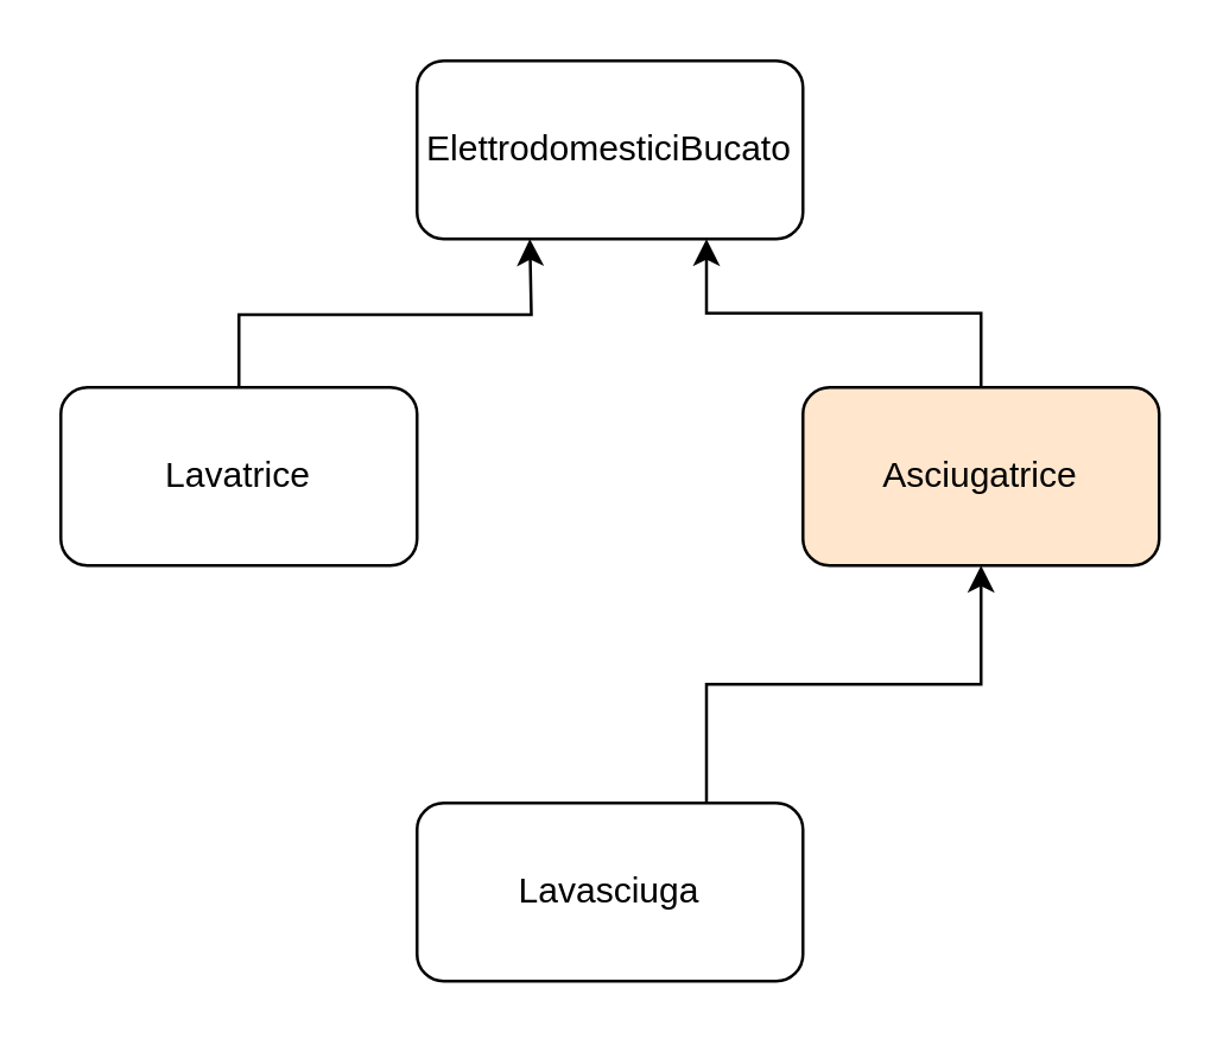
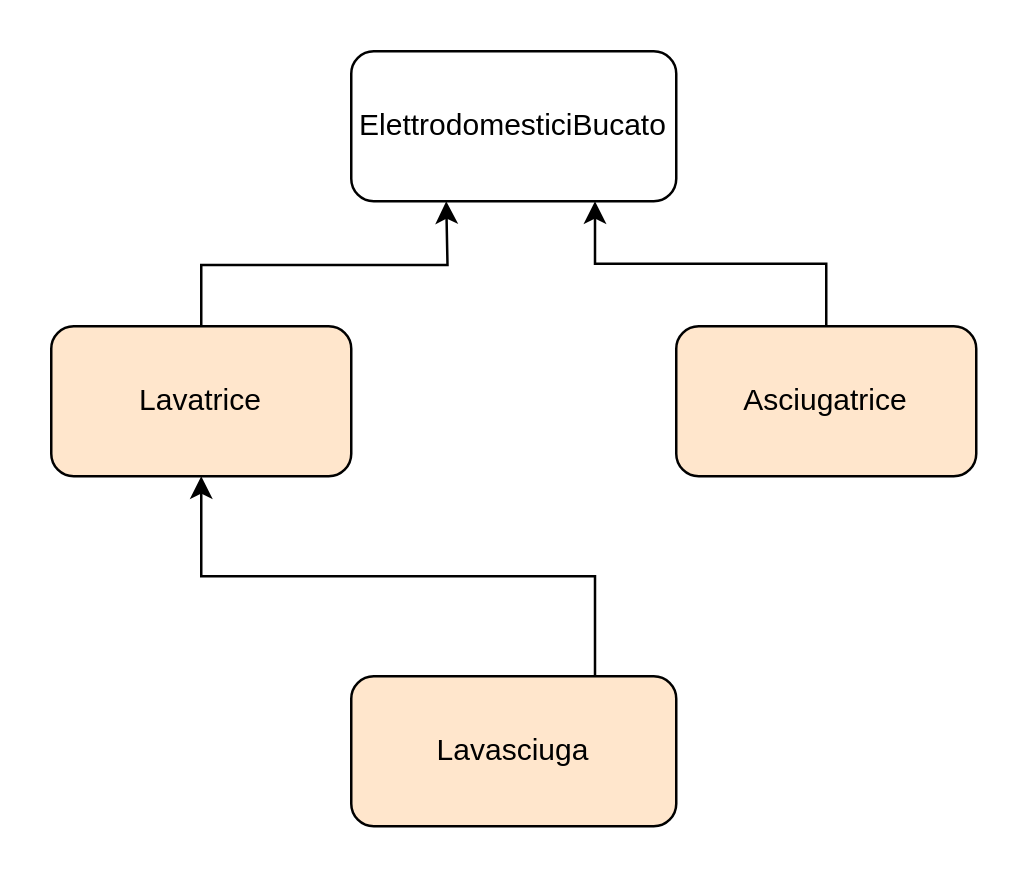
  <mxCell id="0" />
  <mxCell id="1" parent="0" />
  <mxCell id="2" value="ElettrodomesticiBucato" style="rounded=1;whiteSpace=wrap;html=1;fontSize=12;glass=0;strokeWidth=1;shadow=0;" parent="1" vertex="1"><mxGeometry x="140" y="20" width="130" height="60" as="geometry" /></mxCell>
- <mxCell id="3" value="" style="edgeStyle=orthogonalEdgeStyle;rounded=0;orthogonalLoop=1;jettySize=auto;html=1;exitX=0.75;exitY=0;exitDx=0;exitDy=0;" edge="1" parent="1" source="4" target="6"><mxGeometry relative="1" as="geometry" /></mxCell>
- <mxCell id="4" value="Lavasciuga" style="rounded=1;whiteSpace=wrap;html=1;fontSize=12;glass=0;strokeWidth=1;shadow=0;" vertex="1" parent="1"><mxGeometry x="140" y="270" width="130" height="60" as="geometry" /></mxCell>
- <mxCell id="5" value="Lavatrice" style="whiteSpace=wrap;html=1;rounded=1;glass=0;strokeWidth=1;shadow=0;" vertex="1" parent="1"><mxGeometry x="20" y="130" width="120" height="60" as="geometry" /></mxCell>
+ <mxCell id="3" value="" style="edgeStyle=orthogonalEdgeStyle;rounded=0;orthogonalLoop=1;jettySize=auto;html=1;exitX=0.75;exitY=0;exitDx=0;exitDy=0;" edge="1" parent="1" source="4" target="5"><mxGeometry relative="1" as="geometry" /></mxCell>
+ <mxCell id="4" value="Lavasciuga" style="rounded=1;whiteSpace=wrap;html=1;fontSize=12;glass=0;strokeWidth=1;shadow=0;fillColor=#ffe6cc;" vertex="1" parent="1"><mxGeometry x="140" y="270" width="130" height="60" as="geometry" /></mxCell>
+ <mxCell id="5" value="Lavatrice" style="whiteSpace=wrap;html=1;rounded=1;glass=0;strokeWidth=1;shadow=0;fillColor=#ffe6cc;" vertex="1" parent="1"><mxGeometry x="20" y="130" width="120" height="60" as="geometry" /></mxCell>
  <mxCell id="6" value="Asciugatrice" style="whiteSpace=wrap;html=1;rounded=1;glass=0;strokeWidth=1;shadow=0;fillColor=#ffe6cc;" vertex="1" parent="1"><mxGeometry x="270" y="130" width="120" height="60" as="geometry" /></mxCell>
  <mxCell id="7" value="" style="edgeStyle=orthogonalEdgeStyle;rounded=0;orthogonalLoop=1;jettySize=auto;html=1;exitX=0.5;exitY=0;exitDx=0;exitDy=0;entryX=0.75;entryY=1;entryDx=0;entryDy=0;" edge="1" parent="1" source="6" target="2"><mxGeometry relative="1" as="geometry"><mxPoint x="280" y="89.75" as="sourcePoint" /><mxPoint x="372" y="9.75" as="targetPoint" /></mxGeometry></mxCell>
  <mxCell id="8" value="" style="edgeStyle=orthogonalEdgeStyle;rounded=0;orthogonalLoop=1;jettySize=auto;html=1;exitX=0.5;exitY=0;exitDx=0;exitDy=0;entryX=0.75;entryY=1;entryDx=0;entryDy=0;" edge="1" parent="1" source="5"><mxGeometry relative="1" as="geometry"><mxPoint x="270" y="130" as="sourcePoint" /><mxPoint x="178" y="80" as="targetPoint" /></mxGeometry></mxCell>
